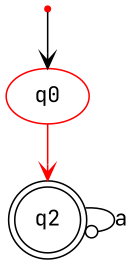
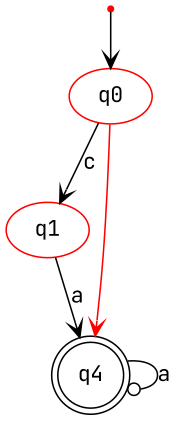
  digraph {
    fontname="JetBrains Mono"
    node [color=red fontname="JetBrains Mono"]
    edge [arrowhead=vee fontname="JetBrains Mono"]
    inic [shape=point]
    q0
-   q2 [color=black shape=doublecircle]
+   q1
+   q2 [color=black shape=doublecircle label=q4]
    inic -> q0
+   q0 -> q1 [label=c]
    q0 -> q2 [color=red]
+   q1 -> q2 [label=a]
    q2 -> q2 [arrowhead=odot label=a]
  }
